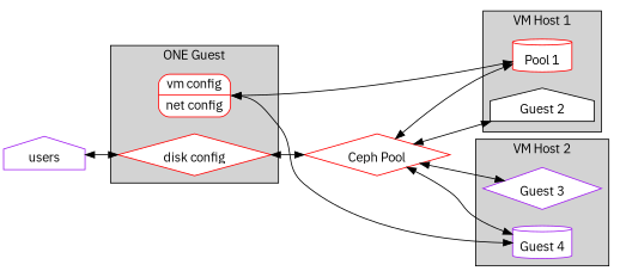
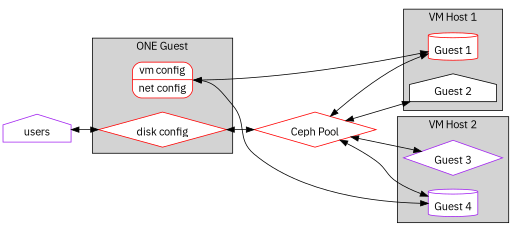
  digraph {
    compound=true
    fontname="IBM Plex Sans"
    rankdir=LR
    splines=true
    node [color=red fillcolor=white fontname="IBM Plex Sans" labelloc=b shape=diamond style=filled]
    edge [dir=both fontname="IBM Plex Sans" fontsize=12]
-   n1 [label="Pool 1" shape=cylinder]
+   n1 [label="Guest 1" shape=cylinder]
    n2 [color=black label="Guest 2" shape=house]
    n3 [label=" vm config | net config" shape=Mrecord]
    n4 [label="disk config"]
    n5 [color=purple label="Guest 3"]
    n6 [color=purple label="Guest 4" shape=cylinder]
    n7 [label="Ceph Pool" fillcolor="" style=""]
    users [color=purple shape=house fillcolor="" style=""]
    subgraph cluster_1 {
      bgcolor=lightgrey
      label="VM Host 1"
      n1
      n2
    }
    subgraph cluster_2 {
      bgcolor=lightgrey
      label="ONE Guest"
      n3
      n4
    }
    subgraph cluster_3 {
      bgcolor=lightgrey
      label="VM Host 2"
      n5
      n6
    }
    n3 -> n1 [tailport=e]
    n3 -> n6 [tailport=e]
    n4 -> n7
    n7 -> n1
    n7 -> n2
    n7 -> n5
    n7 -> n6
    users -> n4
  }
